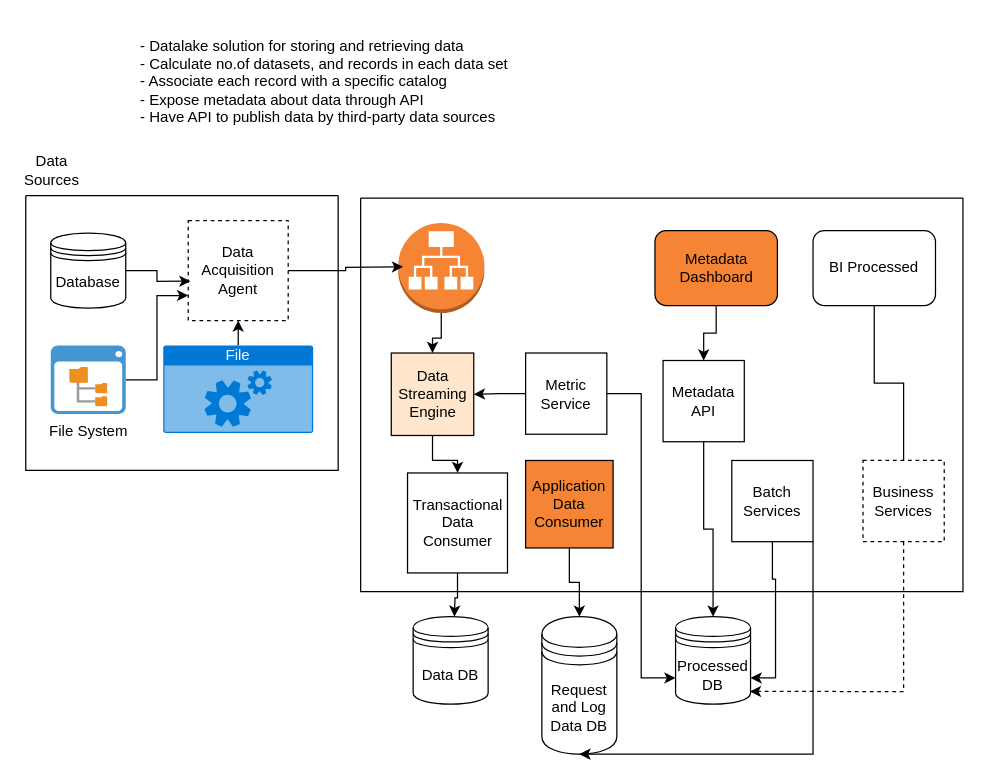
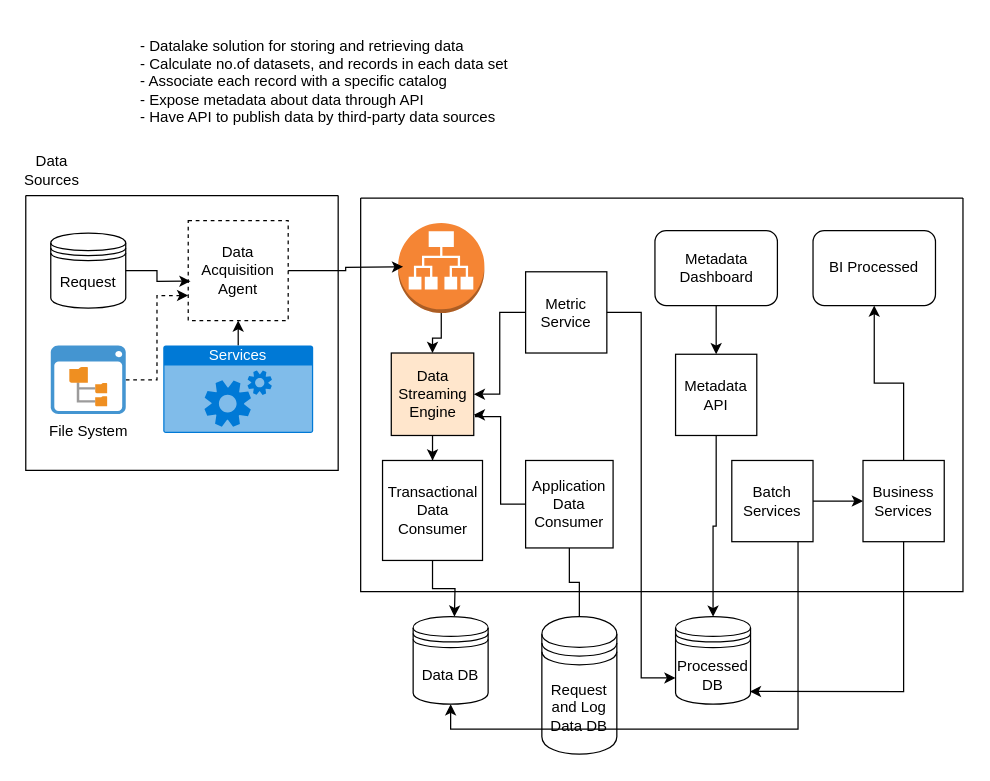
  <mxCell id="0" />
  <mxCell id="1" parent="0" />
  <mxCell id="2" value="" style="swimlane;startSize=0;" parent="1" vertex="1"><mxGeometry x="288" y="158" width="482" height="315" as="geometry" /></mxCell>
  <mxCell id="3" style="edgeStyle=orthogonalEdgeStyle;rounded=0;orthogonalLoop=1;jettySize=auto;html=1;entryX=0;entryY=0.5;entryDx=0;entryDy=0;" edge="1" parent="2" source="4" target="7"><mxGeometry relative="1" as="geometry" /></mxCell>
  <mxCell id="4" value="Data Streaming Engine" style="whiteSpace=wrap;html=1;aspect=fixed;labelBackgroundColor=none;fillColor=#ffe6cc;" parent="2" vertex="1"><mxGeometry x="24.5" y="124" width="66" height="66" as="geometry" /></mxCell>
- <mxCell id="6" value="Application Data Consumer" style="whiteSpace=wrap;html=1;aspect=fixed;fillColor=#f58534;" parent="2" vertex="1"><mxGeometry x="132" y="210" width="70" height="70" as="geometry" /></mxCell>
- <mxCell id="7" value="Transactional Data Consumer" style="whiteSpace=wrap;html=1;aspect=fixed;direction=south;" parent="2" vertex="1"><mxGeometry x="37.5" y="220" width="80" height="80" as="geometry" /></mxCell>
+ <mxCell id="5" style="edgeStyle=orthogonalEdgeStyle;rounded=0;orthogonalLoop=1;jettySize=auto;html=1;entryX=1;entryY=0.75;entryDx=0;entryDy=0;" parent="2" source="6" target="4" edge="1"><mxGeometry relative="1" as="geometry"><mxPoint x="92" y="185" as="targetPoint" /><Array as="points"><mxPoint x="112" y="245" /><mxPoint x="112" y="175" /><mxPoint x="92" y="175" /><mxPoint x="92" y="174" /></Array></mxGeometry></mxCell>
+ <mxCell id="6" value="Application Data Consumer" style="whiteSpace=wrap;html=1;aspect=fixed;" parent="2" vertex="1"><mxGeometry x="132" y="210" width="70" height="70" as="geometry" /></mxCell>
+ <mxCell id="7" value="Transactional Data Consumer" style="whiteSpace=wrap;html=1;aspect=fixed;direction=south;" parent="2" vertex="1"><mxGeometry x="17.5" y="210" width="80" height="80" as="geometry" /></mxCell>
  <mxCell id="8" value="" style="edgeStyle=orthogonalEdgeStyle;rounded=0;orthogonalLoop=1;jettySize=auto;html=1;" parent="2" source="9" target="4" edge="1"><mxGeometry relative="1" as="geometry" /></mxCell>
  <mxCell id="9" value="" style="outlineConnect=0;dashed=0;verticalLabelPosition=bottom;verticalAlign=top;align=center;html=1;shape=mxgraph.aws3.application_load_balancer;fillColor=#F58534;gradientColor=none;" parent="2" vertex="1"><mxGeometry x="30" y="20" width="69" height="72" as="geometry" /></mxCell>
  <mxCell id="10" style="edgeStyle=orthogonalEdgeStyle;rounded=0;orthogonalLoop=1;jettySize=auto;html=1;entryX=1;entryY=0.5;entryDx=0;entryDy=0;" parent="2" source="11" target="4" edge="1"><mxGeometry relative="1" as="geometry" /></mxCell>
- <mxCell id="11" value="Metric Service" style="whiteSpace=wrap;html=1;aspect=fixed;" parent="2" vertex="1"><mxGeometry x="132" y="124" width="65" height="65" as="geometry" /></mxCell>
- <mxCell id="12" value="Metadata API" style="whiteSpace=wrap;html=1;aspect=fixed;" vertex="1" parent="2"><mxGeometry x="242" y="130" width="65" height="65" as="geometry" /></mxCell>
+ <mxCell id="11" value="Metric Service" style="whiteSpace=wrap;html=1;aspect=fixed;" parent="2" vertex="1"><mxGeometry x="132" y="59" width="65" height="65" as="geometry" /></mxCell>
+ <mxCell id="12" value="Metadata API" style="whiteSpace=wrap;html=1;aspect=fixed;" vertex="1" parent="2"><mxGeometry x="252" y="125" width="65" height="65" as="geometry" /></mxCell>
  <mxCell id="13" style="edgeStyle=orthogonalEdgeStyle;rounded=0;orthogonalLoop=1;jettySize=auto;html=1;entryX=0.5;entryY=0;entryDx=0;entryDy=0;" edge="1" parent="2" source="14" target="12"><mxGeometry relative="1" as="geometry" /></mxCell>
- <mxCell id="14" value="Metadata Dashboard" style="rounded=1;whiteSpace=wrap;html=1;fillColor=#f58534;" vertex="1" parent="2"><mxGeometry x="235.5" y="26" width="98" height="60" as="geometry" /></mxCell>
+ <mxCell id="14" value="Metadata Dashboard" style="rounded=1;whiteSpace=wrap;html=1;" vertex="1" parent="2"><mxGeometry x="235.5" y="26" width="98" height="60" as="geometry" /></mxCell>
  <mxCell id="15" value="Batch Services" style="whiteSpace=wrap;html=1;aspect=fixed;" vertex="1" parent="2"><mxGeometry x="297" y="210" width="65" height="65" as="geometry" /></mxCell>
- <mxCell id="16" style="edgeStyle=orthogonalEdgeStyle;rounded=0;orthogonalLoop=1;jettySize=auto;html=1;entryX=0.5;entryY=1;entryDx=0;entryDy=0;endArrow=none;" edge="1" parent="2" source="17" target="18"><mxGeometry relative="1" as="geometry" /></mxCell>
- <mxCell id="17" value="Business Services" style="whiteSpace=wrap;html=1;aspect=fixed;dashed=1;" vertex="1" parent="2"><mxGeometry x="402" y="210" width="65" height="65" as="geometry" /></mxCell>
+ <mxCell id="16" style="edgeStyle=orthogonalEdgeStyle;rounded=0;orthogonalLoop=1;jettySize=auto;html=1;entryX=0.5;entryY=1;entryDx=0;entryDy=0;" edge="1" parent="2" source="17" target="18"><mxGeometry relative="1" as="geometry" /></mxCell>
+ <mxCell id="17" value="Business Services" style="whiteSpace=wrap;html=1;aspect=fixed;" vertex="1" parent="2"><mxGeometry x="402" y="210" width="65" height="65" as="geometry" /></mxCell>
  <mxCell id="18" value="BI Processed" style="rounded=1;whiteSpace=wrap;html=1;" vertex="1" parent="2"><mxGeometry x="362" y="26" width="98" height="60" as="geometry" /></mxCell>
  <mxCell id="19" value="" style="group" parent="1" vertex="1" connectable="0"><mxGeometry x="30" y="134" width="80" height="30" as="geometry" /></mxCell>
  <mxCell id="20" value="Data Sources" style="text;html=1;align=center;verticalAlign=middle;whiteSpace=wrap;rounded=0;" parent="19" vertex="1"><mxGeometry width="22.4" height="4.038" as="geometry" /></mxCell>
  <mxCell id="21" value="" style="swimlane;startSize=0;" parent="1" vertex="1"><mxGeometry x="20" y="156" width="250" height="220" as="geometry" /></mxCell>
  <mxCell id="22" value="Data Acquisition Agent" style="whiteSpace=wrap;html=1;aspect=fixed;dashed=1;" parent="21" vertex="1"><mxGeometry x="130" y="20" width="80" height="80" as="geometry" /></mxCell>
- <mxCell id="23" value="Database" style="shape=datastore;whiteSpace=wrap;html=1;" parent="21" vertex="1"><mxGeometry x="20" y="30" width="60" height="60" as="geometry" /></mxCell>
- <mxCell id="24" style="edgeStyle=orthogonalEdgeStyle;rounded=0;orthogonalLoop=1;jettySize=auto;html=1;entryX=0;entryY=0.75;entryDx=0;entryDy=0;" parent="21" source="25" target="22" edge="1"><mxGeometry relative="1" as="geometry" /></mxCell>
+ <mxCell id="23" value="Request" style="shape=datastore;whiteSpace=wrap;html=1;" parent="21" vertex="1"><mxGeometry x="20" y="30" width="60" height="60" as="geometry" /></mxCell>
+ <mxCell id="24" style="edgeStyle=orthogonalEdgeStyle;rounded=0;orthogonalLoop=1;jettySize=auto;html=1;entryX=0;entryY=0.75;entryDx=0;entryDy=0;dashed=1;" parent="21" source="25" target="22" edge="1"><mxGeometry relative="1" as="geometry" /></mxCell>
  <mxCell id="25" value="File System" style="shadow=0;dashed=0;html=1;strokeColor=none;fillColor=#4495D1;labelPosition=center;verticalLabelPosition=bottom;verticalAlign=top;align=center;outlineConnect=0;shape=mxgraph.veeam.2d.file_system_browser;" parent="21" vertex="1"><mxGeometry x="20" y="120" width="60" height="54.8" as="geometry" /></mxCell>
  <mxCell id="26" style="edgeStyle=orthogonalEdgeStyle;rounded=0;orthogonalLoop=1;jettySize=auto;html=1;exitX=0.5;exitY=0;exitDx=0;exitDy=0;exitPerimeter=0;entryX=0.5;entryY=1;entryDx=0;entryDy=0;" parent="21" source="27" target="22" edge="1"><mxGeometry relative="1" as="geometry" /></mxCell>
- <mxCell id="27" value="File" style="html=1;whiteSpace=wrap;strokeColor=none;fillColor=#0079D6;labelPosition=center;verticalLabelPosition=middle;verticalAlign=top;align=center;fontSize=12;outlineConnect=0;spacingTop=-6;fontColor=#FFFFFF;sketch=0;shape=mxgraph.sitemap.services;" parent="21" vertex="1"><mxGeometry x="110" y="120" width="120" height="70" as="geometry" /></mxCell>
+ <mxCell id="27" value="Services" style="html=1;whiteSpace=wrap;strokeColor=none;fillColor=#0079D6;labelPosition=center;verticalLabelPosition=middle;verticalAlign=top;align=center;fontSize=12;outlineConnect=0;spacingTop=-6;fontColor=#FFFFFF;sketch=0;shape=mxgraph.sitemap.services;" parent="21" vertex="1"><mxGeometry x="110" y="120" width="120" height="70" as="geometry" /></mxCell>
  <mxCell id="28" style="edgeStyle=orthogonalEdgeStyle;rounded=0;orthogonalLoop=1;jettySize=auto;html=1;exitX=1;exitY=0.5;exitDx=0;exitDy=0;entryX=0.023;entryY=0.607;entryDx=0;entryDy=0;entryPerimeter=0;" parent="21" source="23" target="22" edge="1"><mxGeometry relative="1" as="geometry" /></mxCell>
  <mxCell id="29" style="edgeStyle=orthogonalEdgeStyle;rounded=0;orthogonalLoop=1;jettySize=auto;html=1;" parent="1" source="22" edge="1"><mxGeometry relative="1" as="geometry"><mxPoint x="322" y="213" as="targetPoint" /></mxGeometry></mxCell>
  <mxCell id="30" style="edgeStyle=orthogonalEdgeStyle;rounded=0;orthogonalLoop=1;jettySize=auto;html=1;" parent="1" source="7" edge="1"><mxGeometry relative="1" as="geometry"><mxPoint x="363" y="493" as="targetPoint" /></mxGeometry></mxCell>
  <mxCell id="31" value="Data DB" style="shape=datastore;whiteSpace=wrap;html=1;" parent="1" vertex="1"><mxGeometry x="330" y="493" width="60" height="70" as="geometry" /></mxCell>
  <mxCell id="32" value="Request and Log Data DB" style="shape=datastore;whiteSpace=wrap;html=1;" parent="1" vertex="1"><mxGeometry x="433" y="493" width="60" height="110" as="geometry" /></mxCell>
- <mxCell id="33" style="edgeStyle=orthogonalEdgeStyle;rounded=0;orthogonalLoop=1;jettySize=auto;html=1;" parent="1" source="6" target="32" edge="1"><mxGeometry relative="1" as="geometry" /></mxCell>
+ <mxCell id="33" style="edgeStyle=orthogonalEdgeStyle;rounded=0;orthogonalLoop=1;jettySize=auto;html=1;endArrow=none;" parent="1" source="6" target="32" edge="1"><mxGeometry relative="1" as="geometry" /></mxCell>
  <mxCell id="34" value="- Datalake solution for storing and retrieving data&lt;div&gt;- Calculate no.of datasets, and records in each data set&lt;/div&gt;&lt;div&gt;- Associate each record with a specific catalog&lt;/div&gt;&lt;div&gt;- Expose metadata about data through API&lt;/div&gt;&lt;div&gt;- Have API to publish data by third-party data sources&lt;/div&gt;" style="text;html=1;align=left;verticalAlign=middle;whiteSpace=wrap;rounded=0;" vertex="1" parent="1"><mxGeometry x="110" y="20" width="310" height="90" as="geometry" /></mxCell>
  <mxCell id="35" value="Processed DB" style="shape=datastore;whiteSpace=wrap;html=1;" vertex="1" parent="1"><mxGeometry x="540" y="493" width="60" height="70" as="geometry" /></mxCell>
  <mxCell id="36" style="edgeStyle=orthogonalEdgeStyle;rounded=0;orthogonalLoop=1;jettySize=auto;html=1;entryX=0;entryY=0.7;entryDx=0;entryDy=0;" edge="1" parent="1" source="11" target="35"><mxGeometry relative="1" as="geometry" /></mxCell>
  <mxCell id="37" style="edgeStyle=orthogonalEdgeStyle;rounded=0;orthogonalLoop=1;jettySize=auto;html=1;entryX=0.5;entryY=0;entryDx=0;entryDy=0;" edge="1" parent="1" source="12" target="35"><mxGeometry relative="1" as="geometry" /></mxCell>
- <mxCell id="39" style="edgeStyle=orthogonalEdgeStyle;rounded=0;orthogonalLoop=1;jettySize=auto;html=1;entryX=1;entryY=0.7;entryDx=0;entryDy=0;" edge="1" parent="1" source="15" target="35"><mxGeometry relative="1" as="geometry" /></mxCell>
- <mxCell id="40" style="edgeStyle=orthogonalEdgeStyle;rounded=0;orthogonalLoop=1;jettySize=auto;html=1;entryX=0.5;entryY=1;entryDx=0;entryDy=0;" edge="1" parent="1" source="15" target="32"><mxGeometry relative="1" as="geometry"><Array as="points"><mxPoint x="650" y="603" /><mxPoint x="463" y="603" /></Array></mxGeometry></mxCell>
- <mxCell id="41" style="edgeStyle=orthogonalEdgeStyle;rounded=0;orthogonalLoop=1;jettySize=auto;html=1;entryX=0.991;entryY=0.855;entryDx=0;entryDy=0;entryPerimeter=0;dashed=1;" edge="1" parent="1" source="17" target="35"><mxGeometry relative="1" as="geometry"><Array as="points"><mxPoint x="723" y="553" /></Array></mxGeometry></mxCell>
+ <mxCell id="38" style="edgeStyle=orthogonalEdgeStyle;rounded=0;orthogonalLoop=1;jettySize=auto;html=1;entryX=0.5;entryY=1;entryDx=0;entryDy=0;" edge="1" parent="1" source="15" target="31"><mxGeometry relative="1" as="geometry"><Array as="points"><mxPoint x="638" y="583" /><mxPoint x="360" y="583" /></Array></mxGeometry></mxCell>
+ <mxCell id="39" style="edgeStyle=orthogonalEdgeStyle;rounded=0;orthogonalLoop=1;jettySize=auto;html=1;" edge="1" parent="1" source="15" target="17"><mxGeometry relative="1" as="geometry" /></mxCell>
+ <mxCell id="41" style="edgeStyle=orthogonalEdgeStyle;rounded=0;orthogonalLoop=1;jettySize=auto;html=1;entryX=0.991;entryY=0.855;entryDx=0;entryDy=0;entryPerimeter=0;" edge="1" parent="1" source="17" target="35"><mxGeometry relative="1" as="geometry"><Array as="points"><mxPoint x="723" y="553" /></Array></mxGeometry></mxCell>
